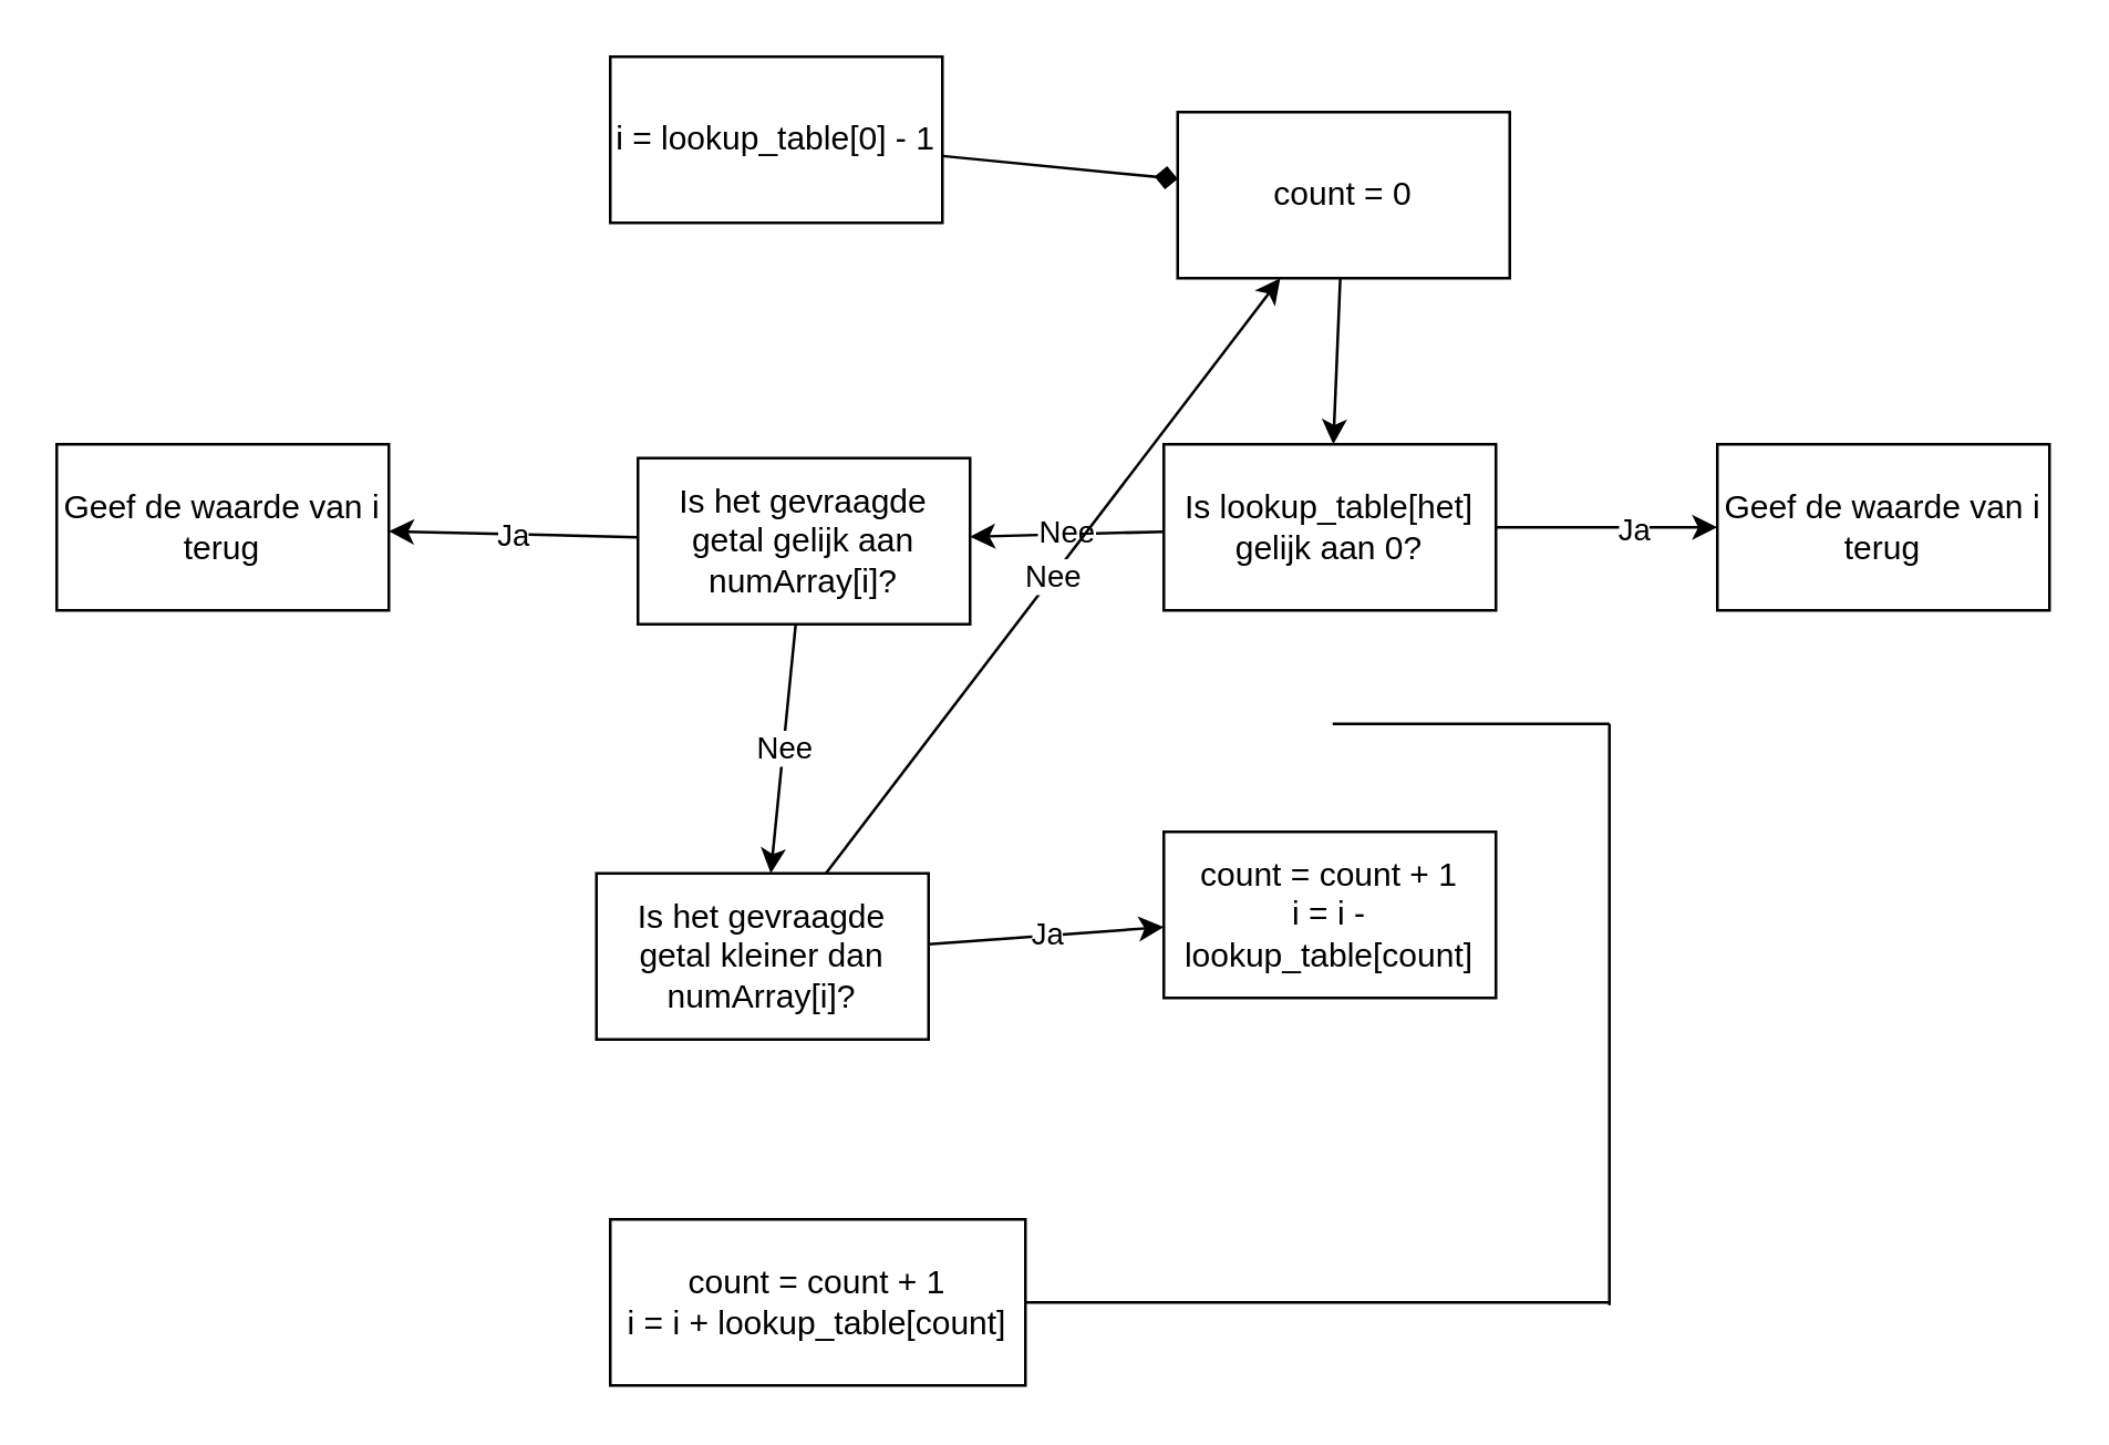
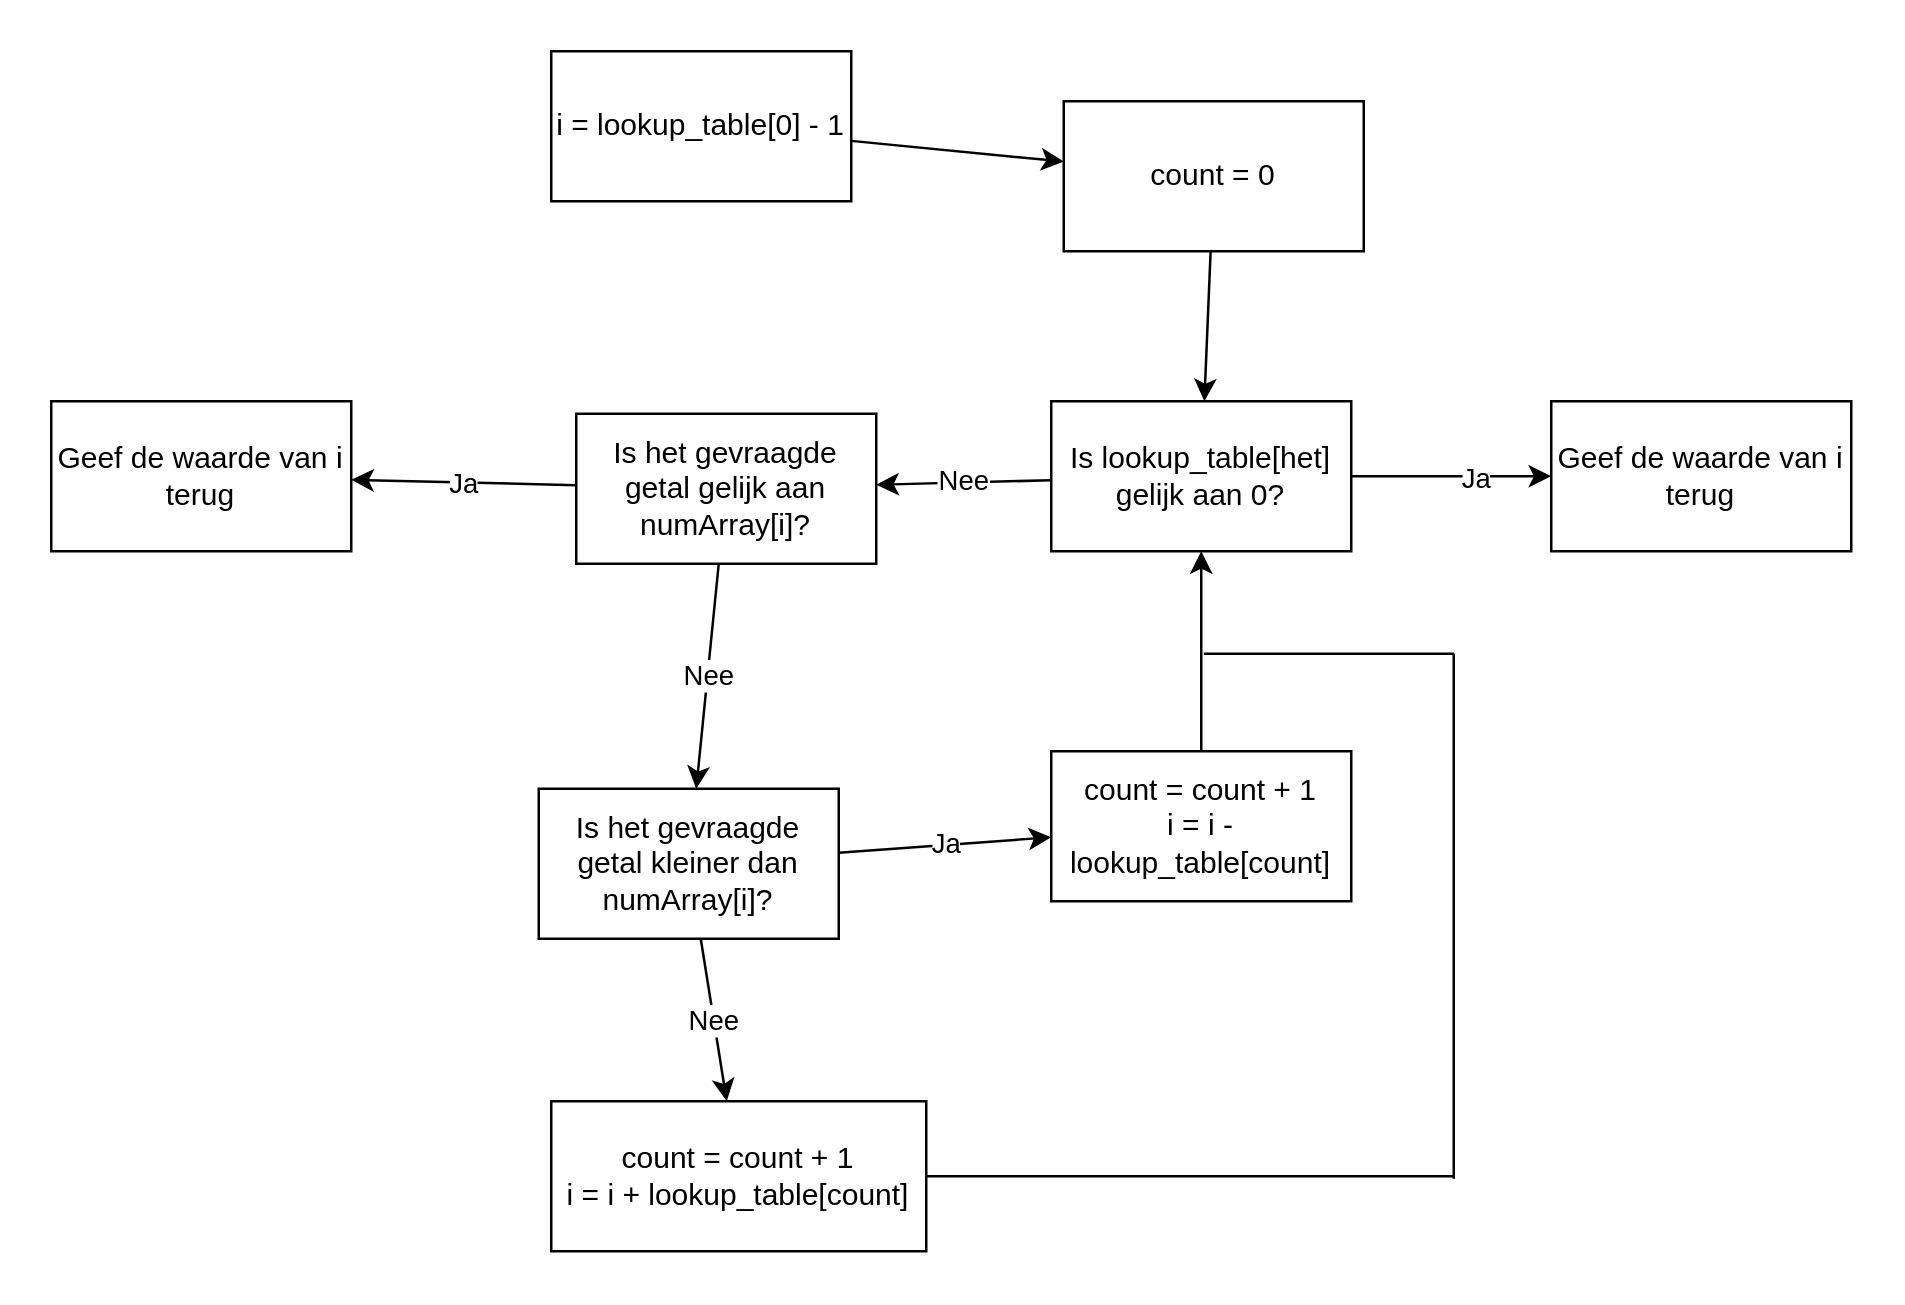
  <mxCell id="0" />
  <mxCell id="1" parent="0" />
- <mxCell id="2" value="" style="edgeStyle=none;html=1;endArrow=diamond;" parent="1" source="3" target="5" edge="1"><mxGeometry relative="1" as="geometry" /></mxCell>
+ <mxCell id="2" value="" style="edgeStyle=none;html=1;" parent="1" source="3" target="5" edge="1"><mxGeometry relative="1" as="geometry" /></mxCell>
  <mxCell id="3" value="i = lookup_table[0] - 1" style="whiteSpace=wrap;html=1;" parent="1" vertex="1"><mxGeometry x="220" y="20" width="120" height="60" as="geometry" /></mxCell>
  <mxCell id="4" value="" style="edgeStyle=none;html=1;" parent="1" source="5" target="9" edge="1"><mxGeometry relative="1" as="geometry" /></mxCell>
  <mxCell id="5" value="count = 0" style="whiteSpace=wrap;html=1;" parent="1" vertex="1"><mxGeometry x="425" y="40" width="120" height="60" as="geometry" /></mxCell>
  <mxCell id="6" value="" style="edgeStyle=none;html=1;" edge="1" parent="1" source="9" target="10"><mxGeometry relative="1" as="geometry" /></mxCell>
  <mxCell id="7" value="Ja" style="edgeLabel;html=1;align=center;verticalAlign=middle;resizable=0;points=[];" vertex="1" connectable="0" parent="6"><mxGeometry x="0.225" relative="1" as="geometry"><mxPoint as="offset" /></mxGeometry></mxCell>
  <mxCell id="8" value="Nee" style="edgeStyle=none;html=1;" edge="1" parent="1" source="9" target="13"><mxGeometry relative="1" as="geometry" /></mxCell>
  <mxCell id="9" value="Is lookup_table[het] gelijk aan 0?" style="whiteSpace=wrap;html=1;" parent="1" vertex="1"><mxGeometry x="420" y="160" width="120" height="60" as="geometry" /></mxCell>
  <mxCell id="10" value="Geef de waarde van i terug" style="whiteSpace=wrap;html=1;" vertex="1" parent="1"><mxGeometry x="620" y="160" width="120" height="60" as="geometry" /></mxCell>
  <mxCell id="11" value="Nee" style="edgeStyle=none;html=1;" edge="1" parent="1" source="13" target="16"><mxGeometry relative="1" as="geometry" /></mxCell>
  <mxCell id="12" value="Ja" style="edgeStyle=none;html=1;" edge="1" parent="1" source="13" target="20"><mxGeometry relative="1" as="geometry" /></mxCell>
  <mxCell id="13" value="Is het gevraagde getal gelijk aan numArray[i]?" style="whiteSpace=wrap;html=1;" vertex="1" parent="1"><mxGeometry x="230" y="165" width="120" height="60" as="geometry" /></mxCell>
- <mxCell id="14" value="Nee" style="edgeStyle=none;html=1;" edge="1" parent="1" source="16" target="5"><mxGeometry relative="1" as="geometry" /></mxCell>
+ <mxCell id="14" value="Nee" style="edgeStyle=none;html=1;" edge="1" parent="1" source="16" target="18"><mxGeometry relative="1" as="geometry" /></mxCell>
  <mxCell id="15" value="Ja" style="edgeStyle=none;html=1;" edge="1" parent="1" source="16" target="21"><mxGeometry relative="1" as="geometry" /></mxCell>
  <mxCell id="16" value="Is het gevraagde getal kleiner dan numArray[i]?" style="whiteSpace=wrap;html=1;" vertex="1" parent="1"><mxGeometry x="215" y="315" width="120" height="60" as="geometry" /></mxCell>
  <mxCell id="17" style="edgeStyle=none;html=1;exitX=1;exitY=0.5;exitDx=0;exitDy=0;endArrow=none;endFill=0;" edge="1" parent="1" source="18"><mxGeometry relative="1" as="geometry"><mxPoint x="581" y="470" as="targetPoint" /></mxGeometry></mxCell>
  <mxCell id="18" value="count = count + 1&lt;br&gt;i = i + lookup_table[count]" style="whiteSpace=wrap;html=1;" vertex="1" parent="1"><mxGeometry x="220" y="440" width="150" height="60" as="geometry" /></mxCell>
+ <mxCell id="19" style="edgeStyle=none;html=1;exitX=0.5;exitY=0;exitDx=0;exitDy=0;entryX=0.5;entryY=1;entryDx=0;entryDy=0;movable=1;resizable=1;rotatable=1;deletable=1;editable=1;connectable=1;" edge="1" parent="1" source="21" target="9"><mxGeometry relative="1" as="geometry"><Array as="points" /></mxGeometry></mxCell>
  <mxCell id="20" value="Geef de waarde van i terug" style="whiteSpace=wrap;html=1;" vertex="1" parent="1"><mxGeometry x="20" y="160" width="120" height="60" as="geometry" /></mxCell>
  <mxCell id="21" value="count = count + 1&lt;br&gt;i = i - lookup_table[count]" style="whiteSpace=wrap;html=1;" vertex="1" parent="1"><mxGeometry x="420" y="300" width="120" height="60" as="geometry" /></mxCell>
  <mxCell id="22" value="" style="edgeStyle=none;orthogonalLoop=1;jettySize=auto;html=1;endArrow=none;endFill=0;" edge="1" parent="1"><mxGeometry width="100" relative="1" as="geometry"><mxPoint x="581" y="471" as="sourcePoint" /><mxPoint x="581" y="261" as="targetPoint" /><Array as="points" /></mxGeometry></mxCell>
  <mxCell id="23" value="" style="edgeStyle=none;orthogonalLoop=1;jettySize=auto;html=1;endArrow=none;endFill=0;labelBackgroundColor=none;" edge="1" parent="1"><mxGeometry width="100" relative="1" as="geometry"><mxPoint x="581" y="261" as="sourcePoint" /><mxPoint x="481" y="261" as="targetPoint" /><Array as="points" /></mxGeometry></mxCell>
